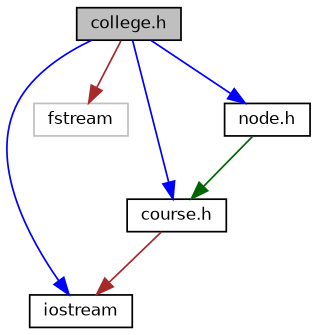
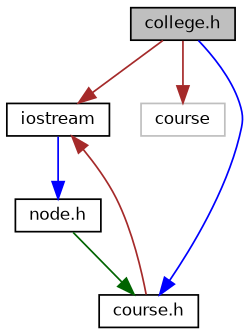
  digraph {
    node [color=black fillcolor=white fontname=Helvetica fontsize=10 shape=record style=filled]
    edge [color=blue fontname=Helvetica fontsize=10 labelfontname=Helvetica labelfontsize=10 style=solid]
    n1 [fillcolor=grey75 fontcolor=black height=0.2 label="college.h" width=0.4]
    n2 [height=0.2 label=iostream width=0.4]
-   n3 [color=grey75 height=0.2 label=fstream width=0.4]
+   n3 [color=grey75 height=0.2 label=course width=0.4]
    n4 [height=0.2 label="course.h" width=0.4]
    n5 [height=0.2 label="node.h" width=0.4]
-   n1 -> n2
+   n1 -> n2 [color=brown]
    n1 -> n3 [color=brown]
    n1 -> n4
-   n1 -> n5
+   n2 -> n5
    n4 -> n2 [color=brown]
    n5 -> n4 [color=darkgreen]
  }
